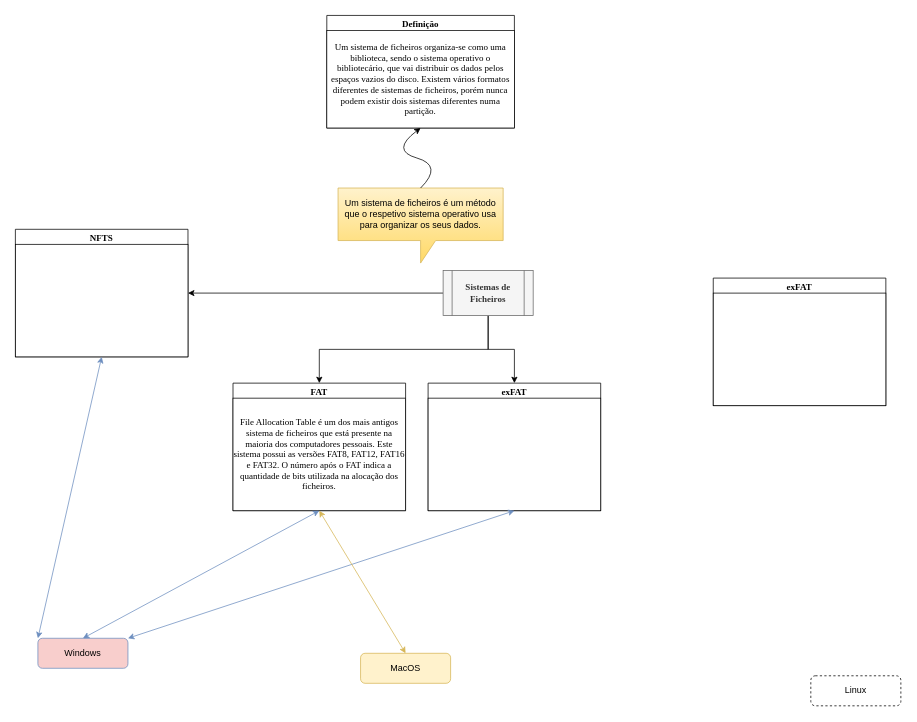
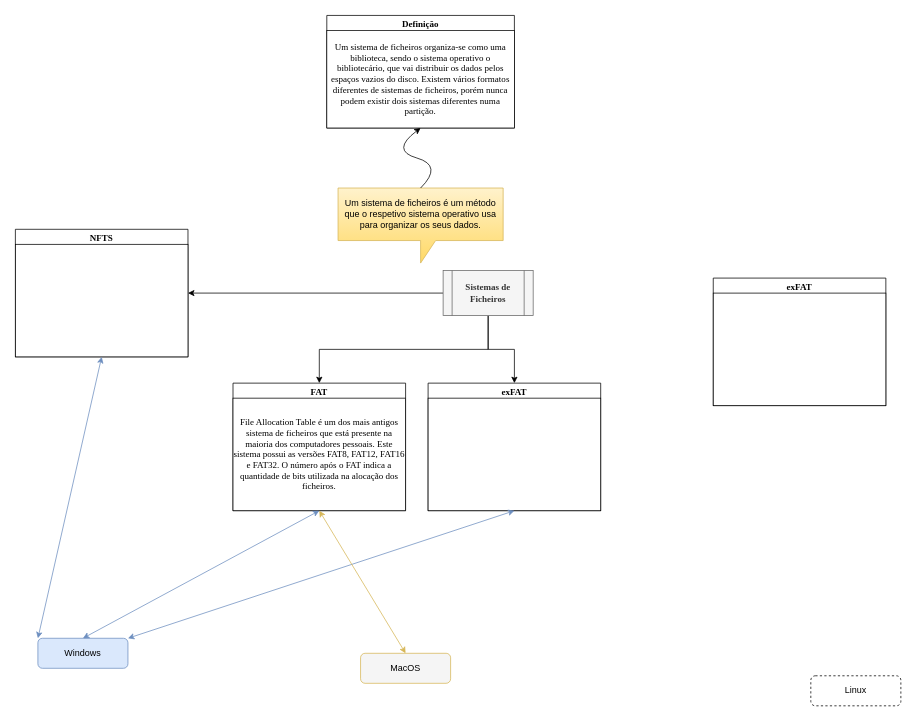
  <mxCell id="0" />
  <mxCell id="1" parent="0" />
- <mxCell id="2" value="Windows" style="rounded=1;whiteSpace=wrap;html=1;fontSize=12;glass=0;strokeWidth=1;shadow=0;fillColor=#f8cecc;strokeColor=#6c8ebf;" parent="1" vertex="1"><mxGeometry x="50" y="850" width="120" height="40" as="geometry" /></mxCell>
- <mxCell id="3" value="MacOS" style="rounded=1;whiteSpace=wrap;html=1;fontSize=12;glass=0;strokeWidth=1;shadow=0;fillColor=#fff2cc;strokeColor=#d6b656;" parent="1" vertex="1"><mxGeometry x="480" y="870" width="120" height="40" as="geometry" /></mxCell>
+ <mxCell id="2" value="Windows" style="rounded=1;whiteSpace=wrap;html=1;fontSize=12;glass=0;strokeWidth=1;shadow=0;fillColor=#dae8fc;strokeColor=#6c8ebf;" parent="1" vertex="1"><mxGeometry x="50" y="850" width="120" height="40" as="geometry" /></mxCell>
+ <mxCell id="3" value="MacOS" style="rounded=1;whiteSpace=wrap;html=1;fontSize=12;glass=0;strokeWidth=1;shadow=0;fillColor=#f5f5f5;strokeColor=#d6b656;" parent="1" vertex="1"><mxGeometry x="480" y="870" width="120" height="40" as="geometry" /></mxCell>
  <mxCell id="4" value="Linux" style="rounded=1;whiteSpace=wrap;html=1;fontSize=12;glass=0;strokeWidth=1;shadow=0;dashed=1;" parent="1" vertex="1"><mxGeometry x="1080" y="900" width="120" height="40" as="geometry" /></mxCell>
  <mxCell id="5" style="edgeStyle=orthogonalEdgeStyle;rounded=0;orthogonalLoop=1;jettySize=auto;html=1;exitX=0.5;exitY=1;exitDx=0;exitDy=0;entryX=0.5;entryY=0;entryDx=0;entryDy=0;" edge="1" parent="1" source="8" target="13"><mxGeometry relative="1" as="geometry" /></mxCell>
  <mxCell id="6" style="edgeStyle=orthogonalEdgeStyle;rounded=0;orthogonalLoop=1;jettySize=auto;html=1;exitX=0.5;exitY=1;exitDx=0;exitDy=0;entryX=0.5;entryY=0;entryDx=0;entryDy=0;" edge="1" parent="1" source="8" target="15"><mxGeometry relative="1" as="geometry" /></mxCell>
  <mxCell id="7" style="edgeStyle=orthogonalEdgeStyle;rounded=0;orthogonalLoop=1;jettySize=auto;html=1;exitX=0;exitY=0.5;exitDx=0;exitDy=0;entryX=1;entryY=0.5;entryDx=0;entryDy=0;" edge="1" parent="1" source="8" target="17"><mxGeometry relative="1" as="geometry" /></mxCell>
  <mxCell id="8" value="&lt;b&gt;Sistemas de Ficheiros&lt;/b&gt;" style="shape=process;whiteSpace=wrap;html=1;backgroundOutline=1;fillColor=#f5f5f5;strokeColor=#666666;fontColor=#333333;fontFamily=Verdana;" parent="1" vertex="1"><mxGeometry x="590" y="360" width="120" height="60" as="geometry" /></mxCell>
  <mxCell id="9" value="&lt;span&gt;Um sistema de ficheiros é um método que o respetivo sistema operativo usa para organizar os seus dados.&lt;/span&gt;" style="shape=callout;whiteSpace=wrap;html=1;perimeter=calloutPerimeter;fillColor=#fff2cc;strokeColor=#d6b656;gradientColor=#ffd966;" parent="1" vertex="1"><mxGeometry x="450" y="250" width="220" height="100" as="geometry" /></mxCell>
  <mxCell id="10" value="" style="curved=1;endArrow=classic;html=1;rounded=0;fontFamily=Verdana;exitX=0.5;exitY=0;exitDx=0;exitDy=0;exitPerimeter=0;entryX=0.5;entryY=1;entryDx=0;entryDy=0;" parent="1" source="9" edge="1" target="11"><mxGeometry width="50" height="50" relative="1" as="geometry"><mxPoint x="300" y="65" as="sourcePoint" /><mxPoint x="396.6" y="88.07" as="targetPoint" /><Array as="points"><mxPoint x="590" y="220" /><mxPoint x="520" y="200" /></Array></mxGeometry></mxCell>
  <mxCell id="11" value="Definição" style="swimlane;fontFamily=Verdana;" parent="1" vertex="1"><mxGeometry x="435" y="20" width="250" height="150" as="geometry"><mxRectangle x="550" y="10" width="100" height="23" as="alternateBounds" /></mxGeometry></mxCell>
  <mxCell id="12" value="Um sistema de ficheiros organiza-se como uma biblioteca, sendo o sistema operativo o bibliotecário, que vai distribuir os dados pelos espaços vazios do disco. Existem vários formatos diferentes de sistemas de ficheiros, porém nunca podem existir dois sistemas diferentes numa partição." style="whiteSpace=wrap;html=1;fontFamily=Verdana;" parent="11" vertex="1"><mxGeometry y="20" width="250" height="130" as="geometry" /></mxCell>
  <mxCell id="13" value="FAT" style="swimlane;fontFamily=Verdana;" parent="1" vertex="1"><mxGeometry x="310" y="510" width="230" height="170" as="geometry" /></mxCell>
  <mxCell id="14" value="File Allocation Table é um dos mais antigos sistema de ficheiros que está presente na maioria dos computadores pessoais. Este sistema possui as versões FAT8, FAT12, FAT16 e FAT32. O número após o FAT indica a quantidade de bits utilizada na alocação dos ficheiros." style="whiteSpace=wrap;html=1;fontFamily=Verdana;" parent="13" vertex="1"><mxGeometry y="20" width="230" height="150" as="geometry" /></mxCell>
  <mxCell id="15" value="exFAT" style="swimlane;fontFamily=Verdana;" vertex="1" parent="1"><mxGeometry x="570" y="510" width="230" height="170" as="geometry" /></mxCell>
  <mxCell id="16" value="" style="whiteSpace=wrap;html=1;fontFamily=Verdana;" vertex="1" parent="15"><mxGeometry y="20" width="230" height="150" as="geometry" /></mxCell>
  <mxCell id="17" value="NFTS" style="swimlane;fontFamily=Verdana;startSize=23;" vertex="1" parent="1"><mxGeometry x="20" y="305" width="230" height="170" as="geometry" /></mxCell>
  <mxCell id="18" value="" style="whiteSpace=wrap;html=1;fontFamily=Verdana;" vertex="1" parent="17"><mxGeometry y="20" width="230" height="150" as="geometry" /></mxCell>
  <mxCell id="19" value="" style="endArrow=classic;startArrow=classic;html=1;rounded=0;exitX=0.5;exitY=1;exitDx=0;exitDy=0;entryX=0;entryY=0;entryDx=0;entryDy=0;fillColor=#dae8fc;strokeColor=#6c8ebf;" edge="1" parent="1" source="17" target="2"><mxGeometry width="50" height="50" relative="1" as="geometry"><mxPoint x="560" y="740" as="sourcePoint" /><mxPoint x="610" y="690" as="targetPoint" /></mxGeometry></mxCell>
  <mxCell id="20" value="" style="endArrow=classic;startArrow=classic;html=1;rounded=0;exitX=0.5;exitY=1;exitDx=0;exitDy=0;entryX=0.5;entryY=0;entryDx=0;entryDy=0;fillColor=#dae8fc;strokeColor=#6c8ebf;" edge="1" parent="1" source="14" target="2"><mxGeometry width="50" height="50" relative="1" as="geometry"><mxPoint x="155" y="690" as="sourcePoint" /><mxPoint x="370" y="870" as="targetPoint" /></mxGeometry></mxCell>
  <mxCell id="21" value="" style="endArrow=classic;startArrow=classic;html=1;rounded=0;exitX=0.5;exitY=1;exitDx=0;exitDy=0;entryX=1;entryY=0;entryDx=0;entryDy=0;fillColor=#dae8fc;strokeColor=#6c8ebf;" edge="1" parent="1" source="15" target="2"><mxGeometry width="50" height="50" relative="1" as="geometry"><mxPoint x="435" y="690" as="sourcePoint" /><mxPoint x="420" y="910" as="targetPoint" /></mxGeometry></mxCell>
  <mxCell id="22" value="" style="endArrow=classic;startArrow=classic;html=1;rounded=0;exitX=0.5;exitY=1;exitDx=0;exitDy=0;entryX=0.5;entryY=0;entryDx=0;entryDy=0;fillColor=#fff2cc;strokeColor=#d6b656;" edge="1" parent="1" source="13" target="3"><mxGeometry width="50" height="50" relative="1" as="geometry"><mxPoint x="725" y="690" as="sourcePoint" /><mxPoint x="180" y="860" as="targetPoint" /></mxGeometry></mxCell>
  <mxCell id="23" value="exFAT" style="swimlane;fontFamily=Verdana;" vertex="1" parent="1"><mxGeometry x="950" y="370" width="230" height="170" as="geometry" /></mxCell>
  <mxCell id="24" value="" style="whiteSpace=wrap;html=1;fontFamily=Verdana;" vertex="1" parent="23"><mxGeometry y="20" width="230" height="150" as="geometry" /></mxCell>
